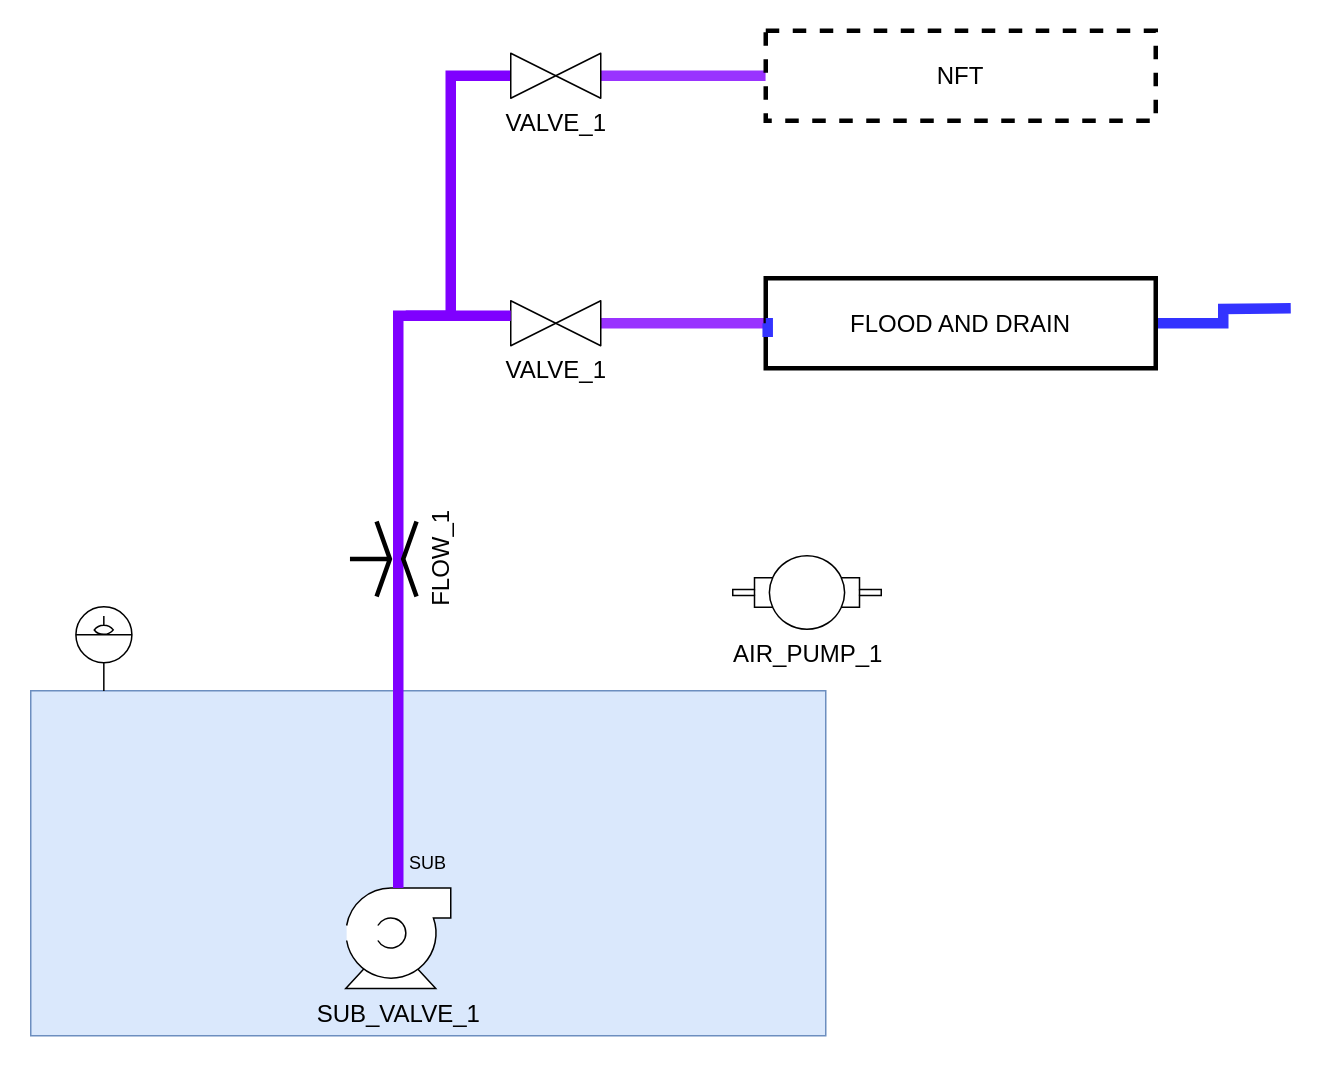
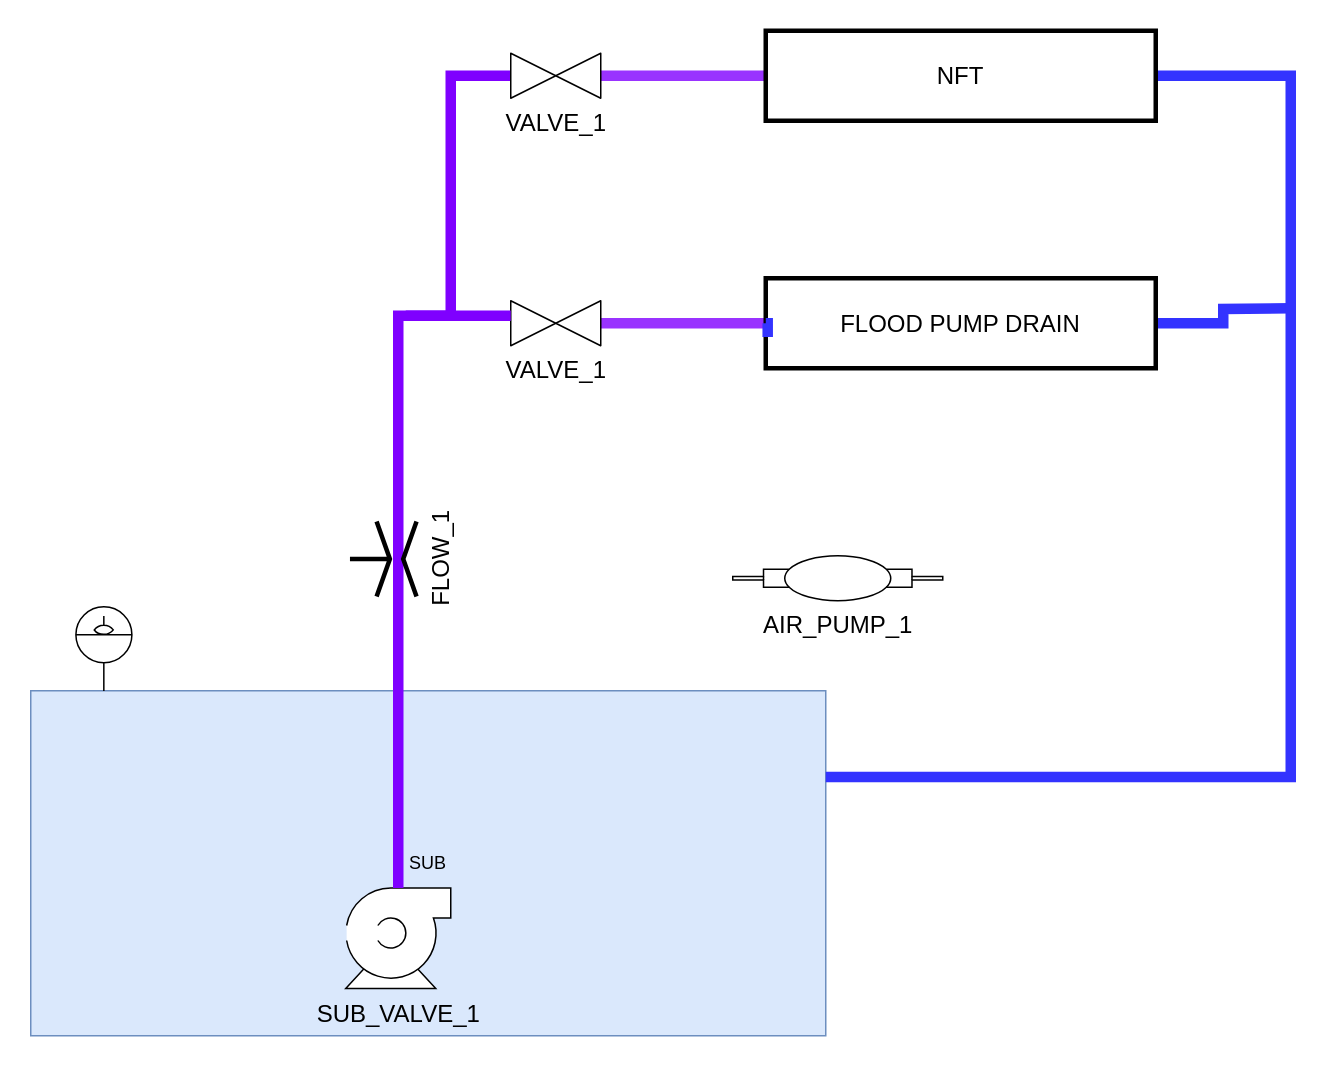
  <mxCell id="0" />
  <mxCell id="1" parent="0" />
  <mxCell id="2" style="edgeStyle=orthogonalEdgeStyle;rounded=0;orthogonalLoop=1;jettySize=auto;html=1;entryX=0;entryY=0.5;entryDx=0;entryDy=0;endArrow=none;endFill=0;strokeColor=#9933FF;strokeWidth=7;fontSize=16;" edge="1" parent="1" source="3" target="8"><mxGeometry relative="1" as="geometry" /></mxCell>
  <mxCell id="3" value="VALVE_1" style="verticalLabelPosition=bottom;align=center;html=1;verticalAlign=top;pointerEvents=1;dashed=0;shape=mxgraph.pid2valves.valve;valveType=gate;fontSize=16;" vertex="1" parent="1"><mxGeometry x="340" y="200" width="60" height="30" as="geometry" /></mxCell>
  <mxCell id="4" value="SUB" style="rounded=0;whiteSpace=wrap;html=1;fillColor=#dae8fc;strokeColor=#6c8ebf;" vertex="1" parent="1"><mxGeometry x="20" y="460" width="530" height="230" as="geometry" /></mxCell>
  <mxCell id="5" value="SUB_VALVE_1" style="shape=mxgraph.pid.pumps.centrifugal_pump_1;html=1;pointerEvents=1;align=center;verticalLabelPosition=bottom;verticalAlign=top;dashed=0;fontSize=16;" vertex="1" parent="1"><mxGeometry x="230" y="591.5" width="70" height="67" as="geometry" /></mxCell>
- <mxCell id="6" value="AIR_PUMP_1" style="shape=mxgraph.pid.pumps.vacuum_pump;html=1;pointerEvents=1;align=center;verticalLabelPosition=bottom;verticalAlign=top;dashed=0;fontSize=16;" vertex="1" parent="1"><mxGeometry x="488" y="370" width="99" height="49" as="geometry" /></mxCell>
+ <mxCell id="6" value="AIR_PUMP_1" style="shape=mxgraph.pid.pumps.vacuum_pump;html=1;pointerEvents=1;align=center;verticalLabelPosition=bottom;verticalAlign=top;dashed=0;fontSize=16;" vertex="1" parent="1"><mxGeometry x="488" y="370" width="140" height="30" as="geometry" /></mxCell>
  <mxCell id="7" style="edgeStyle=orthogonalEdgeStyle;rounded=0;orthogonalLoop=1;jettySize=auto;html=1;exitX=1;exitY=0.5;exitDx=0;exitDy=0;endArrow=none;endFill=0;strokeColor=#3333FF;strokeWidth=7;fontSize=16;" edge="1" parent="1" source="8"><mxGeometry relative="1" as="geometry"><mxPoint x="860" y="205" as="targetPoint" /></mxGeometry></mxCell>
- <mxCell id="8" value="FLOOD AND DRAIN" style="rounded=0;whiteSpace=wrap;html=1;strokeWidth=3;fontSize=16;" vertex="1" parent="1"><mxGeometry x="510" y="185" width="260" height="60" as="geometry" /></mxCell>
+ <mxCell id="8" value="FLOOD PUMP DRAIN" style="rounded=0;whiteSpace=wrap;html=1;strokeWidth=3;fontSize=16;" vertex="1" parent="1"><mxGeometry x="510" y="185" width="260" height="60" as="geometry" /></mxCell>
  <mxCell id="9" style="edgeStyle=orthogonalEdgeStyle;rounded=0;orthogonalLoop=1;jettySize=auto;html=1;fontSize=16;endArrow=none;endFill=0;strokeWidth=7;strokeColor=#7F00FF;" edge="1" parent="1" source="3" target="5"><mxGeometry relative="1" as="geometry"><Array as="points"><mxPoint x="265" y="210" /></Array></mxGeometry></mxCell>
  <mxCell id="10" style="edgeStyle=orthogonalEdgeStyle;rounded=0;orthogonalLoop=1;jettySize=auto;html=1;endArrow=none;endFill=0;strokeWidth=7;fontSize=16;strokeColor=#7F00FF;" edge="1" parent="1" source="12"><mxGeometry relative="1" as="geometry"><mxPoint x="270" y="210" as="targetPoint" /><Array as="points"><mxPoint x="300" y="50" /><mxPoint x="300" y="210" /></Array></mxGeometry></mxCell>
  <mxCell id="11" style="edgeStyle=orthogonalEdgeStyle;rounded=0;orthogonalLoop=1;jettySize=auto;html=1;entryX=0;entryY=0.5;entryDx=0;entryDy=0;endArrow=none;endFill=0;strokeColor=#9933FF;strokeWidth=7;fontSize=16;" edge="1" parent="1" source="12" target="14"><mxGeometry relative="1" as="geometry" /></mxCell>
  <mxCell id="12" value="VALVE_1" style="verticalLabelPosition=bottom;align=center;html=1;verticalAlign=top;pointerEvents=1;dashed=0;shape=mxgraph.pid2valves.valve;valveType=gate;fontSize=16;" vertex="1" parent="1"><mxGeometry x="340" y="35" width="60" height="30" as="geometry" /></mxCell>
- <mxCell id="14" value="NFT" style="rounded=0;whiteSpace=wrap;html=1;strokeWidth=3;fontSize=16;dashed=1;" vertex="1" parent="1"><mxGeometry x="510" y="20" width="260" height="60" as="geometry" /></mxCell>
+ <mxCell id="13" style="edgeStyle=orthogonalEdgeStyle;rounded=0;orthogonalLoop=1;jettySize=auto;html=1;entryX=1;entryY=0.25;entryDx=0;entryDy=0;endArrow=none;endFill=0;strokeWidth=7;fontSize=16;strokeColor=#3333FF;" edge="1" parent="1" source="14" target="4"><mxGeometry relative="1" as="geometry"><Array as="points"><mxPoint x="860" y="50" /><mxPoint x="860" y="518" /></Array></mxGeometry></mxCell>
+ <mxCell id="14" value="NFT" style="rounded=0;whiteSpace=wrap;html=1;strokeWidth=3;fontSize=16;" vertex="1" parent="1"><mxGeometry x="510" y="20" width="260" height="60" as="geometry" /></mxCell>
  <mxCell id="15" value="FLOW_1" style="verticalLabelPosition=bottom;align=center;outlineConnect=0;dashed=0;html=1;verticalAlign=top;shape=mxgraph.pid.flow_sensors.flume;pointerEvents=1;strokeWidth=3;fontSize=16;rotation=-90;" vertex="1" parent="1"><mxGeometry x="230" y="350" width="50" height="44.38" as="geometry" /></mxCell>
  <mxCell id="16" style="edgeStyle=orthogonalEdgeStyle;rounded=0;orthogonalLoop=1;jettySize=auto;html=1;exitX=0;exitY=0.5;exitDx=0;exitDy=0;entryX=0.005;entryY=0.653;entryDx=0;entryDy=0;entryPerimeter=0;endArrow=none;endFill=0;strokeColor=#3333FF;strokeWidth=7;fontSize=16;" edge="1" parent="1" source="8" target="8"><mxGeometry relative="1" as="geometry" /></mxCell>
  <mxCell id="17" value="" style="verticalLabelPosition=bottom;aspect=fixed;html=1;verticalAlign=top;strokeColor=#000000;fillColor=#000000;align=center;outlineConnect=0;shape=mxgraph.fluid_power.x11870;points=[[0.5,1,0]];fontSize=16;" vertex="1" parent="1"><mxGeometry x="50" y="404" width="37.44" height="56.18" as="geometry" /></mxCell>
